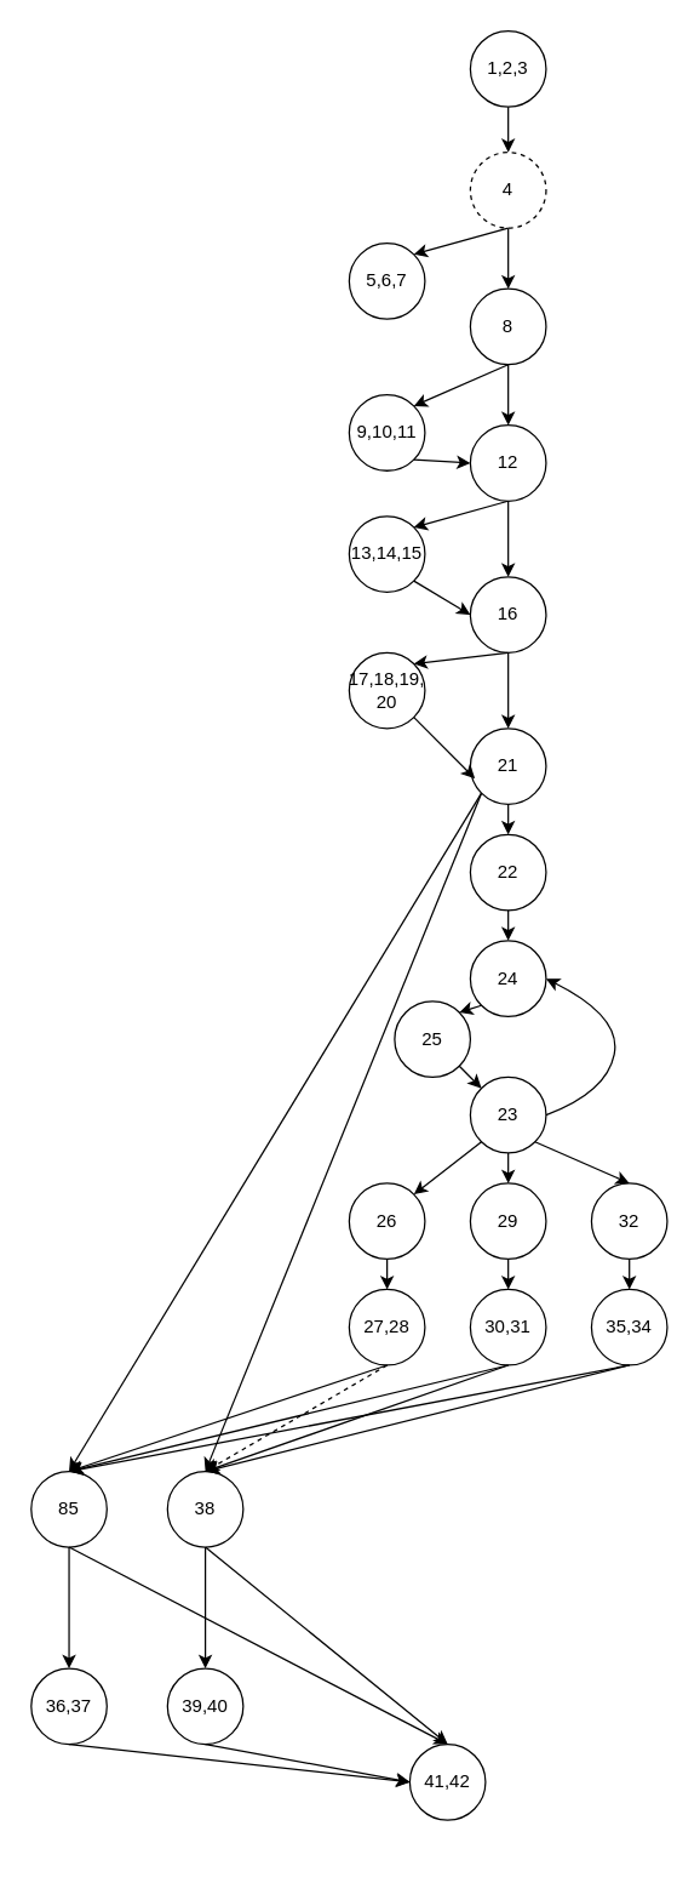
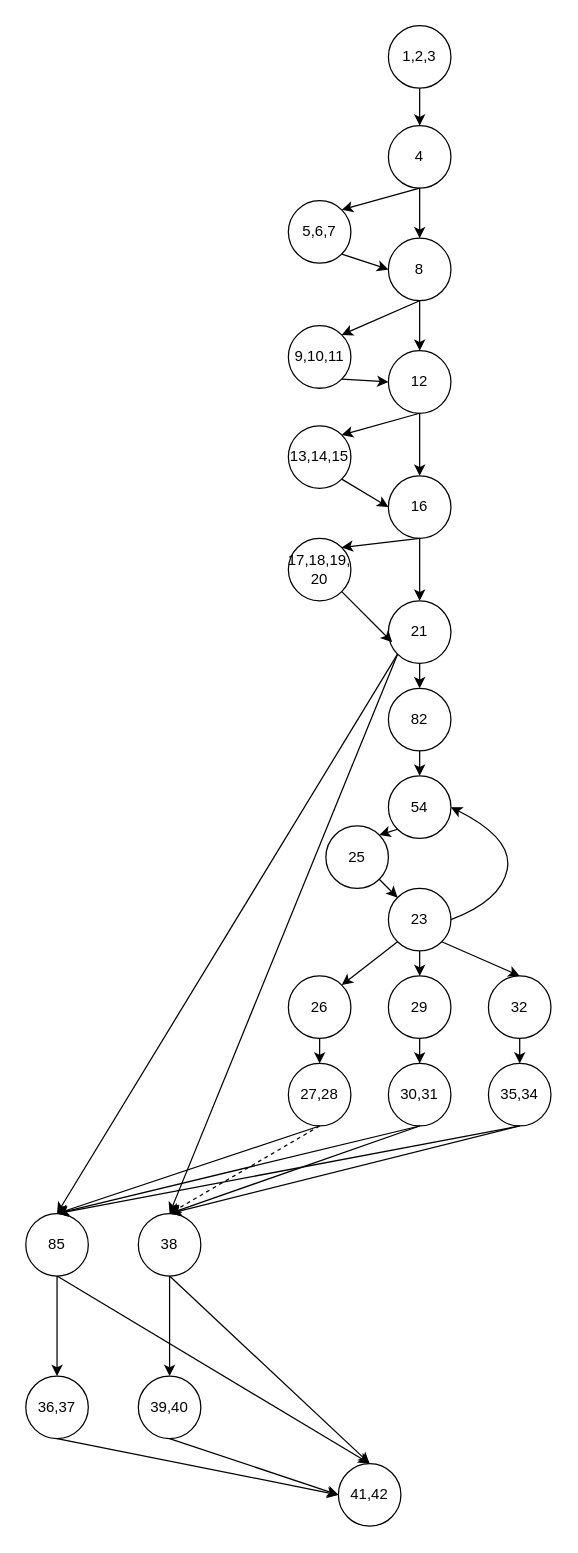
  <mxCell id="0" />
  <mxCell id="1" parent="0" />
  <mxCell id="2" value="1,2,3" style="ellipse;whiteSpace=wrap;html=1;aspect=fixed;" vertex="1" parent="1"><mxGeometry x="310" y="20" width="50" height="50" as="geometry" /></mxCell>
  <mxCell id="3" value="16" style="ellipse;whiteSpace=wrap;html=1;aspect=fixed;" vertex="1" parent="1"><mxGeometry x="310" y="380" width="50" height="50" as="geometry" /></mxCell>
  <mxCell id="4" value="12" style="ellipse;whiteSpace=wrap;html=1;aspect=fixed;" vertex="1" parent="1"><mxGeometry x="310" y="280" width="50" height="50" as="geometry" /></mxCell>
  <mxCell id="5" value="8" style="ellipse;whiteSpace=wrap;html=1;aspect=fixed;" vertex="1" parent="1"><mxGeometry x="310" y="190" width="50" height="50" as="geometry" /></mxCell>
- <mxCell id="6" value="4" style="ellipse;whiteSpace=wrap;html=1;aspect=fixed;dashed=1;" vertex="1" parent="1"><mxGeometry x="310" y="100" width="50" height="50" as="geometry" /></mxCell>
+ <mxCell id="6" value="4" style="ellipse;whiteSpace=wrap;html=1;aspect=fixed;" vertex="1" parent="1"><mxGeometry x="310" y="100" width="50" height="50" as="geometry" /></mxCell>
  <mxCell id="7" value="17,18,19, 20" style="ellipse;whiteSpace=wrap;html=1;aspect=fixed;" vertex="1" parent="1"><mxGeometry x="230" y="430" width="50" height="50" as="geometry" /></mxCell>
  <mxCell id="8" value="13,14,15" style="ellipse;whiteSpace=wrap;html=1;aspect=fixed;" vertex="1" parent="1"><mxGeometry x="230" y="340" width="50" height="50" as="geometry" /></mxCell>
  <mxCell id="9" value="9,10,11" style="ellipse;whiteSpace=wrap;html=1;aspect=fixed;" vertex="1" parent="1"><mxGeometry x="230" y="260" width="50" height="50" as="geometry" /></mxCell>
  <mxCell id="10" value="5,6,7" style="ellipse;whiteSpace=wrap;html=1;aspect=fixed;" vertex="1" parent="1"><mxGeometry x="230" y="160" width="50" height="50" as="geometry" /></mxCell>
  <mxCell id="11" value="21" style="ellipse;whiteSpace=wrap;html=1;aspect=fixed;" vertex="1" parent="1"><mxGeometry x="310" y="480" width="50" height="50" as="geometry" /></mxCell>
- <mxCell id="12" value="22" style="ellipse;whiteSpace=wrap;html=1;aspect=fixed;" vertex="1" parent="1"><mxGeometry x="310" y="550" width="50" height="50" as="geometry" /></mxCell>
- <mxCell id="13" value="24" style="ellipse;whiteSpace=wrap;html=1;aspect=fixed;" vertex="1" parent="1"><mxGeometry x="310" y="620" width="50" height="50" as="geometry" /></mxCell>
+ <mxCell id="12" value="82" style="ellipse;whiteSpace=wrap;html=1;aspect=fixed;" vertex="1" parent="1"><mxGeometry x="310" y="550" width="50" height="50" as="geometry" /></mxCell>
+ <mxCell id="13" value="54" style="ellipse;whiteSpace=wrap;html=1;aspect=fixed;" vertex="1" parent="1"><mxGeometry x="310" y="620" width="50" height="50" as="geometry" /></mxCell>
  <mxCell id="14" value="23" style="ellipse;whiteSpace=wrap;html=1;aspect=fixed;" vertex="1" parent="1"><mxGeometry x="310" y="710" width="50" height="50" as="geometry" /></mxCell>
  <mxCell id="15" value="25" style="ellipse;whiteSpace=wrap;html=1;aspect=fixed;" vertex="1" parent="1"><mxGeometry x="260" y="660" width="50" height="50" as="geometry" /></mxCell>
  <mxCell id="16" value="" style="curved=1;endArrow=classic;html=1;rounded=0;exitX=1;exitY=0.5;exitDx=0;exitDy=0;entryX=1;entryY=0.5;entryDx=0;entryDy=0;" edge="1" parent="1" source="14" target="13"><mxGeometry width="50" height="50" relative="1" as="geometry"><mxPoint x="390" y="740" as="sourcePoint" /><mxPoint x="440" y="690" as="targetPoint" /><Array as="points"><mxPoint x="400" y="720" /><mxPoint x="410" y="670" /></Array></mxGeometry></mxCell>
  <mxCell id="17" value="26" style="ellipse;whiteSpace=wrap;html=1;aspect=fixed;" vertex="1" parent="1"><mxGeometry x="230" y="780" width="50" height="50" as="geometry" /></mxCell>
  <mxCell id="18" value="29" style="ellipse;whiteSpace=wrap;html=1;aspect=fixed;" vertex="1" parent="1"><mxGeometry x="310" y="780" width="50" height="50" as="geometry" /></mxCell>
  <mxCell id="19" value="32" style="ellipse;whiteSpace=wrap;html=1;aspect=fixed;" vertex="1" parent="1"><mxGeometry x="390" y="780" width="50" height="50" as="geometry" /></mxCell>
  <mxCell id="20" value="27,28" style="ellipse;whiteSpace=wrap;html=1;aspect=fixed;" vertex="1" parent="1"><mxGeometry x="230" y="850" width="50" height="50" as="geometry" /></mxCell>
  <mxCell id="21" value="30,31" style="ellipse;whiteSpace=wrap;html=1;aspect=fixed;" vertex="1" parent="1"><mxGeometry x="310" y="850" width="50" height="50" as="geometry" /></mxCell>
  <mxCell id="22" value="35,34" style="ellipse;whiteSpace=wrap;html=1;aspect=fixed;" vertex="1" parent="1"><mxGeometry x="390" y="850" width="50" height="50" as="geometry" /></mxCell>
  <mxCell id="23" value="85" style="ellipse;whiteSpace=wrap;html=1;aspect=fixed;" vertex="1" parent="1"><mxGeometry x="20" y="970" width="50" height="50" as="geometry" /></mxCell>
  <mxCell id="24" value="38" style="ellipse;whiteSpace=wrap;html=1;aspect=fixed;" vertex="1" parent="1"><mxGeometry x="110" y="970" width="50" height="50" as="geometry" /></mxCell>
  <mxCell id="25" value="39,40" style="ellipse;whiteSpace=wrap;html=1;aspect=fixed;" vertex="1" parent="1"><mxGeometry x="110" y="1100" width="50" height="50" as="geometry" /></mxCell>
  <mxCell id="26" value="36,37" style="ellipse;whiteSpace=wrap;html=1;aspect=fixed;" vertex="1" parent="1"><mxGeometry x="20" y="1100" width="50" height="50" as="geometry" /></mxCell>
- <mxCell id="27" value="41,42" style="ellipse;whiteSpace=wrap;html=1;aspect=fixed;" vertex="1" parent="1"><mxGeometry x="270" y="1150" width="50" height="50" as="geometry" /></mxCell>
+ <mxCell id="27" value="41,42" style="ellipse;whiteSpace=wrap;html=1;aspect=fixed;" vertex="1" parent="1"><mxGeometry x="270" y="1170" width="50" height="50" as="geometry" /></mxCell>
  <mxCell id="28" value="" style="endArrow=classic;html=1;rounded=0;exitX=0.5;exitY=1;exitDx=0;exitDy=0;" edge="1" parent="1" source="2" target="6"><mxGeometry width="50" height="50" relative="1" as="geometry"><mxPoint x="60" y="160" as="sourcePoint" /><mxPoint x="60" y="210" as="targetPoint" /></mxGeometry></mxCell>
  <mxCell id="29" value="" style="endArrow=classic;html=1;rounded=0;exitX=0.5;exitY=1;exitDx=0;exitDy=0;entryX=1;entryY=0;entryDx=0;entryDy=0;" edge="1" parent="1" source="6" target="10"><mxGeometry width="50" height="50" relative="1" as="geometry"><mxPoint x="70" y="170" as="sourcePoint" /><mxPoint x="70" y="220" as="targetPoint" /></mxGeometry></mxCell>
  <mxCell id="30" value="" style="endArrow=classic;html=1;rounded=0;exitX=0.5;exitY=1;exitDx=0;exitDy=0;entryX=0.5;entryY=0;entryDx=0;entryDy=0;" edge="1" parent="1" source="6" target="5"><mxGeometry width="50" height="50" relative="1" as="geometry"><mxPoint x="-80" y="220" as="sourcePoint" /><mxPoint x="-80" y="270" as="targetPoint" /></mxGeometry></mxCell>
+ <mxCell id="31" value="" style="endArrow=classic;html=1;rounded=0;exitX=1;exitY=1;exitDx=0;exitDy=0;entryX=0;entryY=0.5;entryDx=0;entryDy=0;" edge="1" parent="1" source="10" target="5"><mxGeometry width="50" height="50" relative="1" as="geometry"><mxPoint x="-80" y="260" as="sourcePoint" /><mxPoint x="-80" y="310" as="targetPoint" /></mxGeometry></mxCell>
  <mxCell id="32" value="" style="endArrow=classic;html=1;rounded=0;exitX=0.5;exitY=1;exitDx=0;exitDy=0;entryX=1;entryY=0;entryDx=0;entryDy=0;" edge="1" parent="1" source="5" target="9"><mxGeometry width="50" height="50" relative="1" as="geometry"><mxPoint x="-40" y="280" as="sourcePoint" /><mxPoint x="-40" y="330" as="targetPoint" /></mxGeometry></mxCell>
  <mxCell id="33" value="" style="endArrow=classic;html=1;rounded=0;exitX=0.5;exitY=1;exitDx=0;exitDy=0;entryX=0.5;entryY=0;entryDx=0;entryDy=0;" edge="1" parent="1" source="5" target="4"><mxGeometry width="50" height="50" relative="1" as="geometry"><mxPoint x="50" y="300" as="sourcePoint" /><mxPoint x="50" y="350" as="targetPoint" /></mxGeometry></mxCell>
  <mxCell id="34" value="" style="endArrow=classic;html=1;rounded=0;exitX=1;exitY=1;exitDx=0;exitDy=0;entryX=0;entryY=0.5;entryDx=0;entryDy=0;" edge="1" parent="1" source="9" target="4"><mxGeometry width="50" height="50" relative="1" as="geometry"><mxPoint x="90" y="290" as="sourcePoint" /><mxPoint x="90" y="340" as="targetPoint" /></mxGeometry></mxCell>
  <mxCell id="35" value="" style="endArrow=classic;html=1;rounded=0;exitX=0.5;exitY=1;exitDx=0;exitDy=0;entryX=1;entryY=0;entryDx=0;entryDy=0;" edge="1" parent="1" source="4" target="8"><mxGeometry width="50" height="50" relative="1" as="geometry"><mxPoint x="40" y="330" as="sourcePoint" /><mxPoint x="40" y="380" as="targetPoint" /></mxGeometry></mxCell>
  <mxCell id="36" value="" style="endArrow=classic;html=1;rounded=0;exitX=0.5;exitY=1;exitDx=0;exitDy=0;entryX=0.5;entryY=0;entryDx=0;entryDy=0;" edge="1" parent="1" source="4" target="3"><mxGeometry width="50" height="50" relative="1" as="geometry"><mxPoint x="50" y="380" as="sourcePoint" /><mxPoint x="50" y="430" as="targetPoint" /></mxGeometry></mxCell>
  <mxCell id="37" value="" style="endArrow=classic;html=1;rounded=0;exitX=1;exitY=1;exitDx=0;exitDy=0;entryX=0;entryY=0.5;entryDx=0;entryDy=0;" edge="1" parent="1" source="8" target="3"><mxGeometry width="50" height="50" relative="1" as="geometry"><mxPoint x="-30" y="380" as="sourcePoint" /><mxPoint x="-30" y="430" as="targetPoint" /></mxGeometry></mxCell>
  <mxCell id="38" value="" style="endArrow=classic;html=1;rounded=0;exitX=0.5;exitY=1;exitDx=0;exitDy=0;entryX=1;entryY=0;entryDx=0;entryDy=0;" edge="1" parent="1" source="3" target="7"><mxGeometry width="50" height="50" relative="1" as="geometry"><mxPoint x="0" y="420" as="sourcePoint" /><mxPoint x="0" y="470" as="targetPoint" /></mxGeometry></mxCell>
  <mxCell id="39" value="" style="endArrow=classic;html=1;rounded=0;exitX=0.5;exitY=1;exitDx=0;exitDy=0;entryX=0.5;entryY=0;entryDx=0;entryDy=0;" edge="1" parent="1" source="3" target="11"><mxGeometry width="50" height="50" relative="1" as="geometry"><mxPoint x="0" y="450" as="sourcePoint" /><mxPoint x="0" y="500" as="targetPoint" /></mxGeometry></mxCell>
  <mxCell id="40" value="" style="endArrow=classic;html=1;rounded=0;exitX=1;exitY=1;exitDx=0;exitDy=0;entryX=0.06;entryY=0.66;entryDx=0;entryDy=0;entryPerimeter=0;" edge="1" parent="1" source="7" target="11"><mxGeometry width="50" height="50" relative="1" as="geometry"><mxPoint x="-30" y="500" as="sourcePoint" /><mxPoint x="-30" y="550" as="targetPoint" /></mxGeometry></mxCell>
  <mxCell id="41" value="" style="endArrow=classic;html=1;rounded=0;exitX=0.5;exitY=1;exitDx=0;exitDy=0;entryX=0.5;entryY=0;entryDx=0;entryDy=0;" edge="1" parent="1" source="11" target="12"><mxGeometry width="50" height="50" relative="1" as="geometry"><mxPoint x="60" y="560" as="sourcePoint" /><mxPoint x="60" y="610" as="targetPoint" /></mxGeometry></mxCell>
  <mxCell id="42" value="" style="endArrow=classic;html=1;rounded=0;exitX=0;exitY=1;exitDx=0;exitDy=0;entryX=0.5;entryY=0;entryDx=0;entryDy=0;" edge="1" parent="1" source="11" target="23"><mxGeometry width="50" height="50" relative="1" as="geometry"><mxPoint x="20" y="550" as="sourcePoint" /><mxPoint x="20" y="600" as="targetPoint" /></mxGeometry></mxCell>
  <mxCell id="43" value="" style="endArrow=classic;html=1;rounded=0;exitX=0;exitY=1;exitDx=0;exitDy=0;entryX=0.5;entryY=0;entryDx=0;entryDy=0;" edge="1" parent="1" source="11" target="24"><mxGeometry width="50" height="50" relative="1" as="geometry"><mxPoint x="10" y="620" as="sourcePoint" /><mxPoint x="10" y="670" as="targetPoint" /></mxGeometry></mxCell>
  <mxCell id="44" value="" style="endArrow=classic;html=1;rounded=0;exitX=0.5;exitY=1;exitDx=0;exitDy=0;entryX=0.5;entryY=0;entryDx=0;entryDy=0;" edge="1" parent="1" source="12" target="13"><mxGeometry width="50" height="50" relative="1" as="geometry"><mxPoint x="550" y="630" as="sourcePoint" /><mxPoint x="550" y="680" as="targetPoint" /></mxGeometry></mxCell>
  <mxCell id="45" value="" style="endArrow=classic;html=1;rounded=0;exitX=0;exitY=1;exitDx=0;exitDy=0;entryX=1;entryY=0;entryDx=0;entryDy=0;" edge="1" parent="1" source="13" target="15"><mxGeometry width="50" height="50" relative="1" as="geometry"><mxPoint x="600" y="720" as="sourcePoint" /><mxPoint x="600" y="770" as="targetPoint" /></mxGeometry></mxCell>
  <mxCell id="46" value="" style="endArrow=classic;html=1;rounded=0;exitX=1;exitY=1;exitDx=0;exitDy=0;entryX=0;entryY=0;entryDx=0;entryDy=0;" edge="1" parent="1" source="15" target="14"><mxGeometry width="50" height="50" relative="1" as="geometry"><mxPoint x="610" y="740" as="sourcePoint" /><mxPoint x="610" y="790" as="targetPoint" /></mxGeometry></mxCell>
  <mxCell id="47" value="" style="endArrow=classic;html=1;rounded=0;exitX=0;exitY=1;exitDx=0;exitDy=0;entryX=1;entryY=0;entryDx=0;entryDy=0;" edge="1" parent="1" source="14" target="17"><mxGeometry width="50" height="50" relative="1" as="geometry"><mxPoint x="640" y="760" as="sourcePoint" /><mxPoint x="640" y="810" as="targetPoint" /></mxGeometry></mxCell>
  <mxCell id="48" value="" style="endArrow=classic;html=1;rounded=0;exitX=0.5;exitY=1;exitDx=0;exitDy=0;entryX=0.5;entryY=0;entryDx=0;entryDy=0;" edge="1" parent="1" source="14" target="18"><mxGeometry width="50" height="50" relative="1" as="geometry"><mxPoint x="650" y="750" as="sourcePoint" /><mxPoint x="650" y="800" as="targetPoint" /></mxGeometry></mxCell>
  <mxCell id="49" value="" style="endArrow=classic;html=1;rounded=0;exitX=1;exitY=1;exitDx=0;exitDy=0;entryX=0.5;entryY=0;entryDx=0;entryDy=0;" edge="1" parent="1" source="14" target="19"><mxGeometry width="50" height="50" relative="1" as="geometry"><mxPoint x="610" y="720" as="sourcePoint" /><mxPoint x="610" y="770" as="targetPoint" /></mxGeometry></mxCell>
  <mxCell id="50" value="" style="endArrow=classic;html=1;rounded=0;exitX=0.5;exitY=1;exitDx=0;exitDy=0;entryX=0.5;entryY=0;entryDx=0;entryDy=0;" edge="1" parent="1" source="17" target="20"><mxGeometry width="50" height="50" relative="1" as="geometry"><mxPoint x="610" y="830" as="sourcePoint" /><mxPoint x="610" y="880" as="targetPoint" /></mxGeometry></mxCell>
  <mxCell id="51" value="" style="endArrow=classic;html=1;rounded=0;exitX=0.5;exitY=1;exitDx=0;exitDy=0;entryX=0.5;entryY=0;entryDx=0;entryDy=0;" edge="1" parent="1" source="18" target="21"><mxGeometry width="50" height="50" relative="1" as="geometry"><mxPoint x="530" y="830" as="sourcePoint" /><mxPoint x="530" y="880" as="targetPoint" /></mxGeometry></mxCell>
  <mxCell id="52" value="" style="endArrow=classic;html=1;rounded=0;exitX=0.5;exitY=1;exitDx=0;exitDy=0;entryX=0.5;entryY=0;entryDx=0;entryDy=0;" edge="1" parent="1" source="19" target="22"><mxGeometry width="50" height="50" relative="1" as="geometry"><mxPoint x="570" y="870" as="sourcePoint" /><mxPoint x="570" y="920" as="targetPoint" /></mxGeometry></mxCell>
  <mxCell id="53" value="" style="endArrow=classic;html=1;rounded=0;exitX=0.5;exitY=1;exitDx=0;exitDy=0;entryX=0.5;entryY=0;entryDx=0;entryDy=0;" edge="1" parent="1" source="20" target="23"><mxGeometry width="50" height="50" relative="1" as="geometry"><mxPoint x="410" y="1000" as="sourcePoint" /><mxPoint x="410" y="1050" as="targetPoint" /></mxGeometry></mxCell>
  <mxCell id="54" value="" style="endArrow=classic;html=1;rounded=0;exitX=0.5;exitY=1;exitDx=0;exitDy=0;entryX=0.5;entryY=0;entryDx=0;entryDy=0;" edge="1" parent="1" source="21" target="23"><mxGeometry width="50" height="50" relative="1" as="geometry"><mxPoint x="550" y="970" as="sourcePoint" /><mxPoint x="550" y="1020" as="targetPoint" /></mxGeometry></mxCell>
  <mxCell id="55" value="" style="endArrow=classic;html=1;rounded=0;exitX=0.5;exitY=1;exitDx=0;exitDy=0;entryX=0.5;entryY=0;entryDx=0;entryDy=0;" edge="1" parent="1" source="22" target="23"><mxGeometry width="50" height="50" relative="1" as="geometry"><mxPoint x="620" y="1010" as="sourcePoint" /><mxPoint x="620" y="1060" as="targetPoint" /></mxGeometry></mxCell>
  <mxCell id="56" value="" style="endArrow=classic;html=1;rounded=0;exitX=0.5;exitY=1;exitDx=0;exitDy=0;entryX=0.5;entryY=0;entryDx=0;entryDy=0;dashed=1;" edge="1" parent="1" source="20" target="24"><mxGeometry width="50" height="50" relative="1" as="geometry"><mxPoint x="490" y="990" as="sourcePoint" /><mxPoint x="490" y="1040" as="targetPoint" /></mxGeometry></mxCell>
  <mxCell id="57" value="" style="endArrow=classic;html=1;rounded=0;exitX=0.5;exitY=1;exitDx=0;exitDy=0;entryX=0.5;entryY=0;entryDx=0;entryDy=0;" edge="1" parent="1" source="21" target="24"><mxGeometry width="50" height="50" relative="1" as="geometry"><mxPoint x="490" y="990" as="sourcePoint" /><mxPoint x="490" y="1040" as="targetPoint" /></mxGeometry></mxCell>
  <mxCell id="58" value="" style="endArrow=classic;html=1;rounded=0;exitX=0.5;exitY=1;exitDx=0;exitDy=0;entryX=0.5;entryY=0;entryDx=0;entryDy=0;" edge="1" parent="1" source="22" target="24"><mxGeometry width="50" height="50" relative="1" as="geometry"><mxPoint x="460" y="980" as="sourcePoint" /><mxPoint x="460" y="1030" as="targetPoint" /></mxGeometry></mxCell>
  <mxCell id="59" value="" style="endArrow=classic;html=1;rounded=0;exitX=0.5;exitY=1;exitDx=0;exitDy=0;entryX=0.5;entryY=0;entryDx=0;entryDy=0;" edge="1" parent="1" source="23" target="26"><mxGeometry width="50" height="50" relative="1" as="geometry"><mxPoint x="350" y="1030" as="sourcePoint" /><mxPoint x="350" y="1080" as="targetPoint" /></mxGeometry></mxCell>
  <mxCell id="60" value="" style="endArrow=classic;html=1;rounded=0;exitX=0.5;exitY=1;exitDx=0;exitDy=0;entryX=0.5;entryY=0;entryDx=0;entryDy=0;" edge="1" parent="1" source="24" target="25"><mxGeometry width="50" height="50" relative="1" as="geometry"><mxPoint x="410" y="1050" as="sourcePoint" /><mxPoint x="410" y="1100" as="targetPoint" /></mxGeometry></mxCell>
  <mxCell id="61" value="" style="endArrow=classic;html=1;rounded=0;exitX=0.5;exitY=1;exitDx=0;exitDy=0;entryX=0.5;entryY=0;entryDx=0;entryDy=0;" edge="1" parent="1" source="23" target="27"><mxGeometry width="50" height="50" relative="1" as="geometry"><mxPoint x="430" y="1080" as="sourcePoint" /><mxPoint x="430" y="1130" as="targetPoint" /></mxGeometry></mxCell>
  <mxCell id="62" value="" style="endArrow=classic;html=1;rounded=0;entryX=0.5;entryY=0;entryDx=0;entryDy=0;" edge="1" parent="1" target="27"><mxGeometry width="50" height="50" relative="1" as="geometry"><mxPoint x="135" y="1020" as="sourcePoint" /><mxPoint x="390" y="1110" as="targetPoint" /></mxGeometry></mxCell>
  <mxCell id="63" value="" style="endArrow=classic;html=1;rounded=0;exitX=0.5;exitY=1;exitDx=0;exitDy=0;entryX=0;entryY=0.5;entryDx=0;entryDy=0;" edge="1" parent="1" source="26" target="27"><mxGeometry width="50" height="50" relative="1" as="geometry"><mxPoint x="70" y="1180" as="sourcePoint" /><mxPoint x="70" y="1230" as="targetPoint" /></mxGeometry></mxCell>
  <mxCell id="64" value="" style="endArrow=classic;html=1;rounded=0;exitX=0.5;exitY=1;exitDx=0;exitDy=0;entryX=0;entryY=0.5;entryDx=0;entryDy=0;" edge="1" parent="1" source="25" target="27"><mxGeometry width="50" height="50" relative="1" as="geometry"><mxPoint x="180" y="1260" as="sourcePoint" /><mxPoint x="180" y="1310" as="targetPoint" /></mxGeometry></mxCell>
